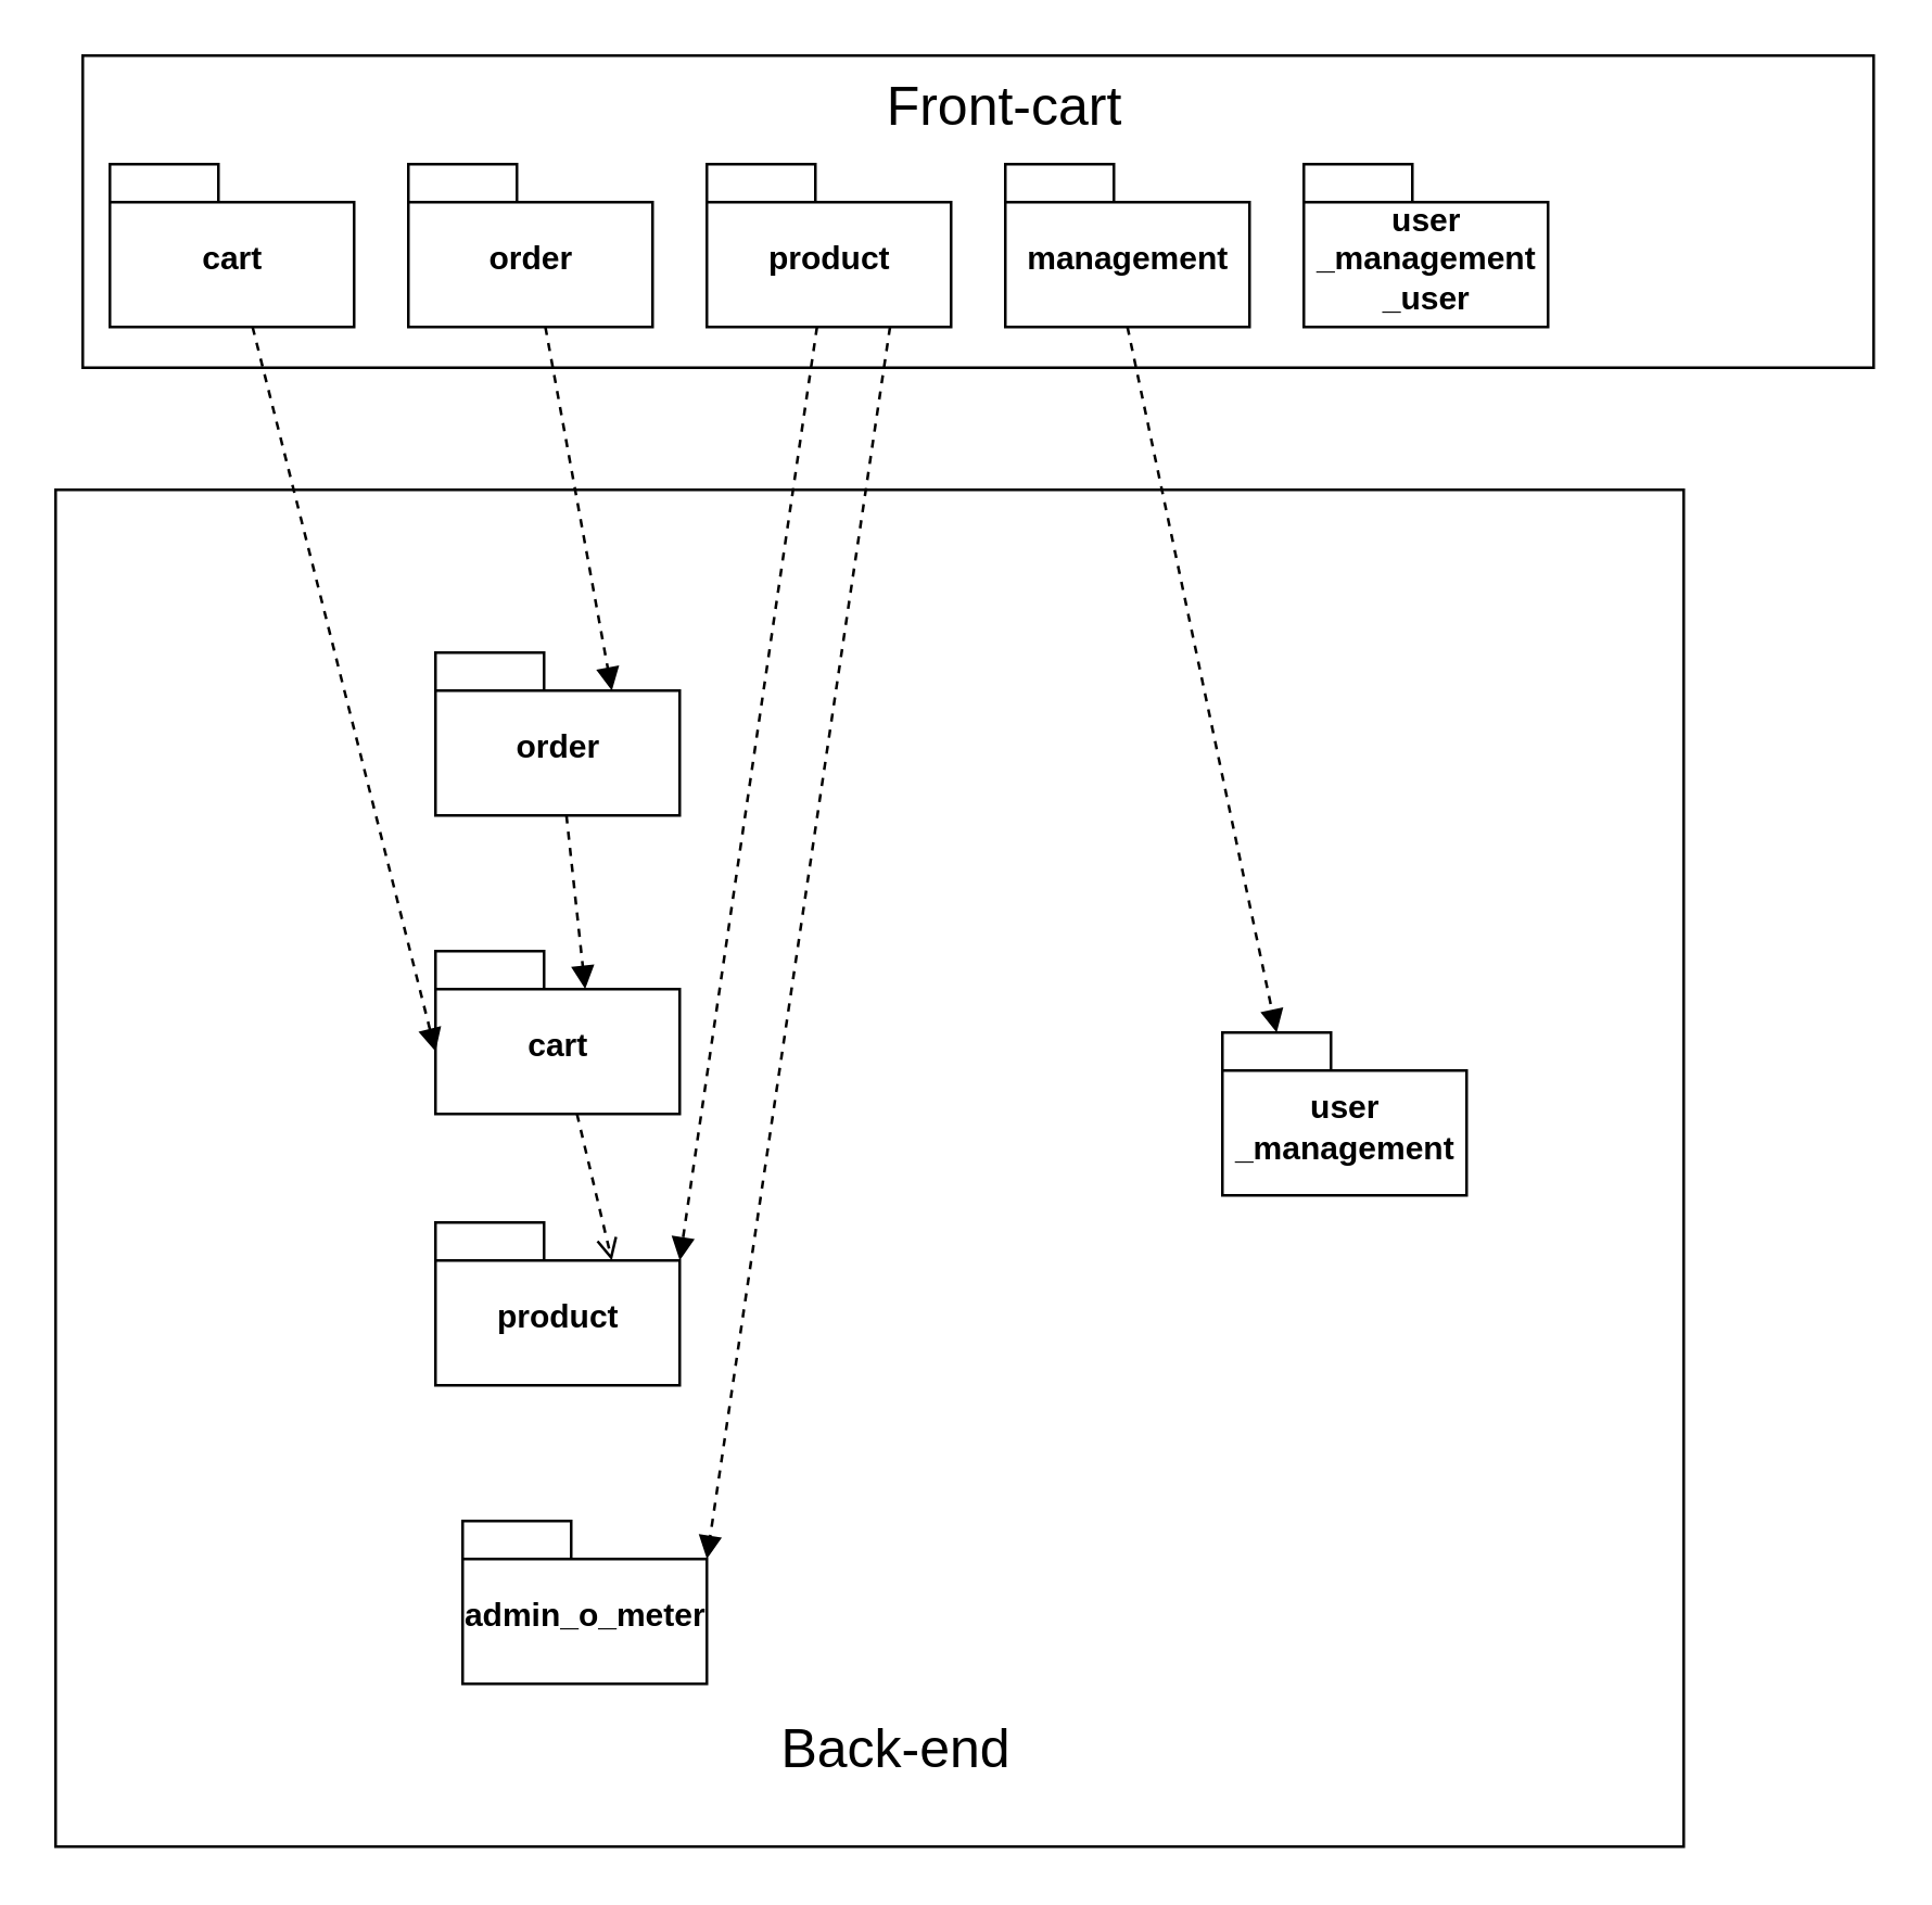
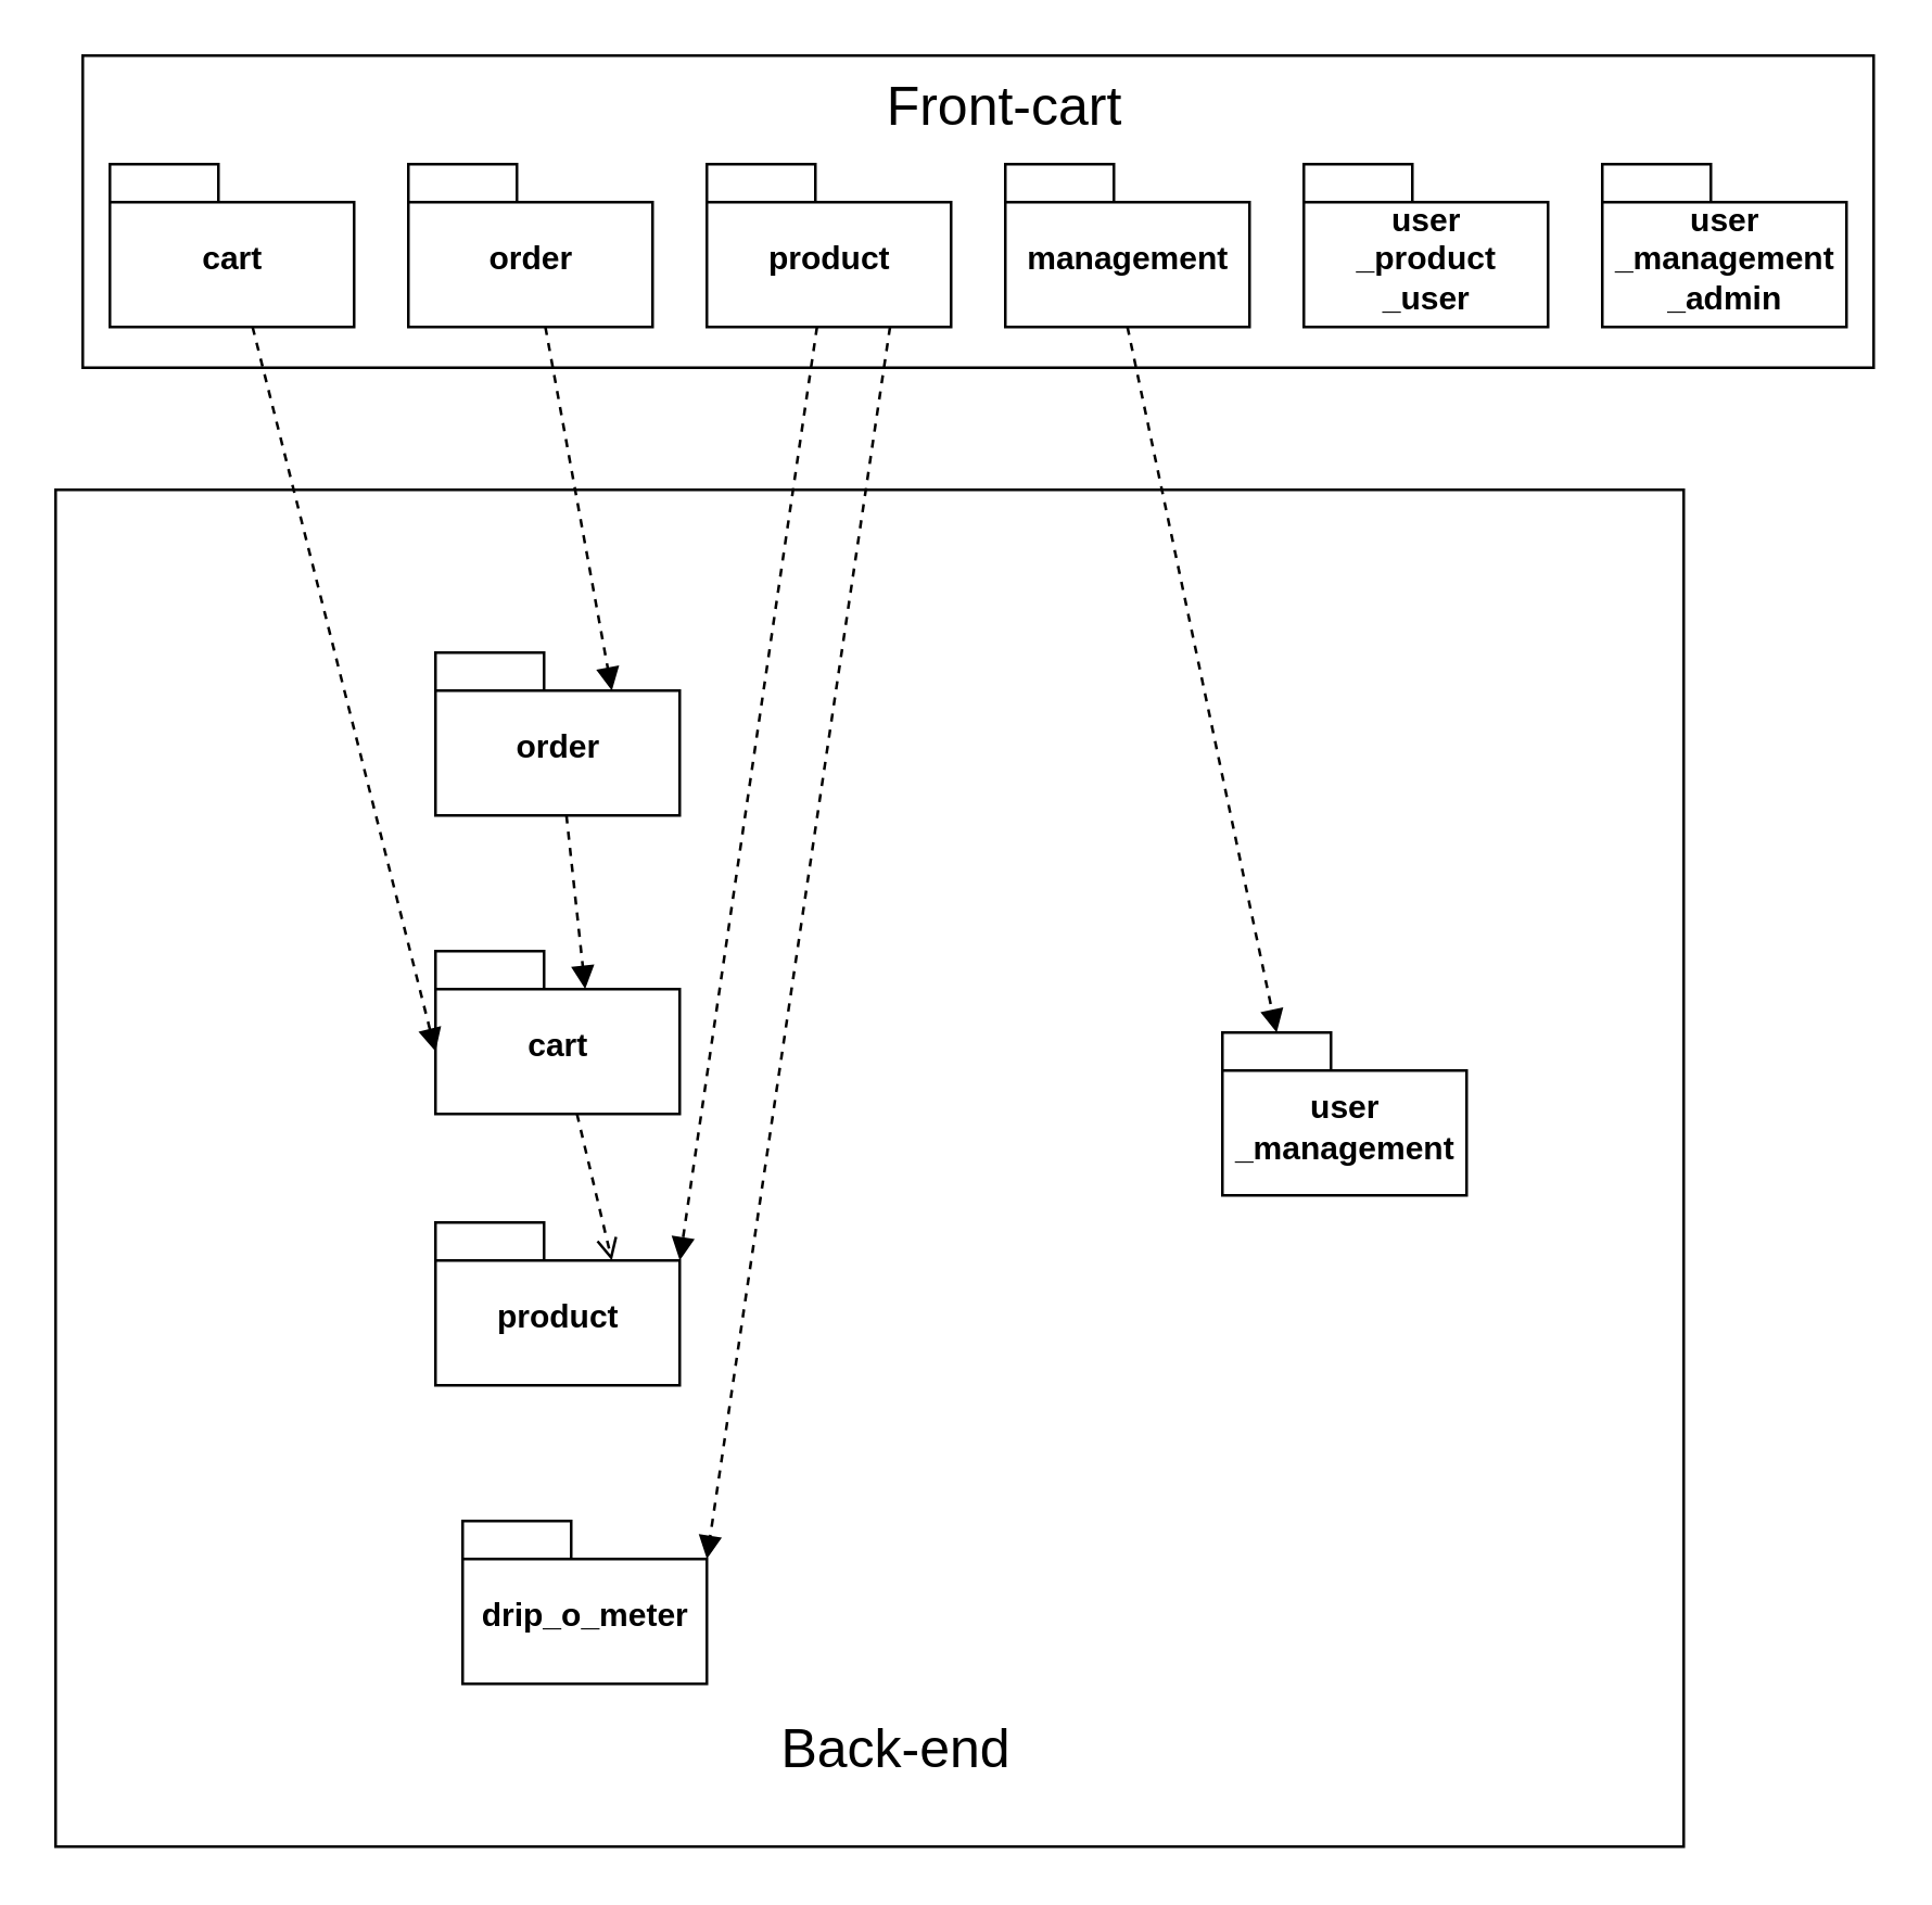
  <mxCell id="0" />
  <mxCell id="1" parent="0" />
  <mxCell id="2" value="Front-cart" style="shape=Package;align=left;spacingLeft=20;align=center;verticalAlign=top;fontSize=20;gradientColor=none;fillColor=default;" parent="1" vertex="1"><mxGeometry x="30" y="20" width="660" height="115" as="geometry" /></mxCell>
  <mxCell id="3" value="Back-end&#10;" style="shape=package;align=left;spacingLeft=20;align=center;verticalAlign=bottom;fontSize=20;" parent="1" vertex="1"><mxGeometry x="20" y="180" width="600" height="500" as="geometry" /></mxCell>
  <mxCell id="4" value="&lt;div&gt;user&lt;/div&gt;&lt;div&gt;_management&lt;/div&gt;" style="shape=folder;fontStyle=1;spacingTop=10;tabWidth=40;tabHeight=14;tabPosition=left;html=1;" parent="1" vertex="1"><mxGeometry x="450" y="380" width="90" height="60" as="geometry" /></mxCell>
  <mxCell id="5" value="" style="edgeStyle=none;rounded=0;orthogonalLoop=1;jettySize=auto;html=1;dashed=1;startArrow=none;startFill=0;endArrow=open;endFill=0;entryX=0;entryY=0;entryDx=65;entryDy=14;entryPerimeter=0;" parent="1" source="6" target="21" edge="1"><mxGeometry relative="1" as="geometry"><mxPoint y="474" as="targetPoint" x="130" /></mxGeometry></mxCell>
  <mxCell id="6" value="cart" style="shape=folder;fontStyle=1;spacingTop=10;tabWidth=40;tabHeight=14;tabPosition=left;html=1;" parent="1" vertex="1"><mxGeometry x="160" y="350" width="90" height="60" as="geometry" /></mxCell>
- <mxCell id="7" value="admin_o_meter" style="shape=folder;fontStyle=1;spacingTop=10;tabWidth=40;tabHeight=14;tabPosition=left;html=1;" parent="1" vertex="1"><mxGeometry x="170" y="560" width="90" height="60" as="geometry" /></mxCell>
+ <mxCell id="7" value="drip_o_meter" style="shape=folder;fontStyle=1;spacingTop=10;tabWidth=40;tabHeight=14;tabPosition=left;html=1;" parent="1" vertex="1"><mxGeometry x="170" y="560" width="90" height="60" as="geometry" /></mxCell>
  <mxCell id="8" value="" style="edgeStyle=none;rounded=0;orthogonalLoop=1;jettySize=auto;html=1;entryX=0.613;entryY=0.232;entryDx=0;entryDy=0;entryPerimeter=0;dashed=1;startArrow=none;startFill=0;endArrow=block;endFill=1;" parent="1" source="9" target="6" edge="1"><mxGeometry relative="1" as="geometry" /></mxCell>
  <mxCell id="9" value="order" style="shape=folder;fontStyle=1;spacingTop=10;tabWidth=40;tabHeight=14;tabPosition=left;html=1;" parent="1" vertex="1"><mxGeometry x="160" y="240" width="90" height="60" as="geometry" /></mxCell>
  <mxCell id="10" value="" style="edgeStyle=none;rounded=0;orthogonalLoop=1;jettySize=auto;html=1;entryX=0;entryY=0;entryDx=90;entryDy=14;entryPerimeter=0;startArrow=none;startFill=0;dashed=1;endArrow=block;endFill=1;exitX=0.75;exitY=1;exitDx=0;exitDy=0;exitPerimeter=0;" parent="1" source="16" target="7" edge="1"><mxGeometry relative="1" as="geometry"><mxPoint x="282.5" y="520" as="sourcePoint" /></mxGeometry></mxCell>
  <mxCell id="11" value="" style="edgeStyle=none;rounded=0;orthogonalLoop=1;jettySize=auto;html=1;entryX=0;entryY=0;entryDx=20;entryDy=0;dashed=1;fontSize=20;startArrow=none;startFill=0;endArrow=block;endFill=1;exitX=0.5;exitY=1;exitDx=0;exitDy=0;exitPerimeter=0;entryPerimeter=0;" parent="1" source="18" target="4" edge="1"><mxGeometry relative="1" as="geometry" /></mxCell>
  <mxCell id="12" value="" style="edgeStyle=none;rounded=0;orthogonalLoop=1;jettySize=auto;html=1;entryX=0;entryY=0;entryDx=0;entryDy=37;entryPerimeter=0;dashed=1;fontSize=11;startArrow=none;startFill=0;endArrow=block;endFill=1;" parent="1" source="13" target="6" edge="1"><mxGeometry relative="1" as="geometry" /></mxCell>
  <mxCell id="13" value="cart" style="shape=folder;fontStyle=1;spacingTop=10;tabWidth=40;tabHeight=14;tabPosition=left;html=1;" parent="1" vertex="1"><mxGeometry x="40" y="60" width="90" height="60" as="geometry" /></mxCell>
+ <mxCell id="14" value="&lt;div&gt;user&lt;/div&gt;&lt;div&gt;_management&lt;/div&gt;&lt;div&gt;_admin&lt;/div&gt;" style="shape=folder;fontStyle=1;spacingTop=10;tabWidth=40;tabHeight=14;tabPosition=left;html=1;" parent="1" vertex="1"><mxGeometry x="590" y="60" width="90" height="60" as="geometry" /></mxCell>
  <mxCell id="15" value="" style="edgeStyle=none;rounded=0;orthogonalLoop=1;jettySize=auto;html=1;entryX=0;entryY=0;entryDx=90;entryDy=14;entryPerimeter=0;dashed=1;fontSize=14;startArrow=none;startFill=0;endArrow=block;endFill=1;" parent="1" source="16" target="21" edge="1"><mxGeometry relative="1" as="geometry"><mxPoint x="315" y="474" as="targetPoint" /></mxGeometry></mxCell>
  <mxCell id="16" value="product" style="shape=folder;fontStyle=1;spacingTop=10;tabWidth=40;tabHeight=14;tabPosition=left;html=1;" parent="1" vertex="1"><mxGeometry x="260" y="60" width="90" height="60" as="geometry" /></mxCell>
- <mxCell id="17" value="&lt;div&gt;user&lt;/div&gt;&lt;div&gt;_management&lt;/div&gt;&lt;div&gt;_user&lt;br&gt;&lt;/div&gt;" style="shape=folder;fontStyle=1;spacingTop=10;tabWidth=40;tabHeight=14;tabPosition=left;html=1;" parent="1" vertex="1"><mxGeometry x="480" y="60" width="90" height="60" as="geometry" /></mxCell>
+ <mxCell id="17" value="&lt;div&gt;user&lt;/div&gt;&lt;div&gt;_product&lt;/div&gt;&lt;div&gt;_user&lt;br&gt;&lt;/div&gt;" style="shape=folder;fontStyle=1;spacingTop=10;tabWidth=40;tabHeight=14;tabPosition=left;html=1;" parent="1" vertex="1"><mxGeometry x="480" y="60" width="90" height="60" as="geometry" /></mxCell>
  <mxCell id="18" value="management" style="shape=folder;fontStyle=1;spacingTop=10;tabWidth=40;tabHeight=14;tabPosition=left;html=1;" parent="1" vertex="1"><mxGeometry x="370" y="60" width="90" height="60" as="geometry" /></mxCell>
  <mxCell id="19" style="edgeStyle=none;rounded=0;orthogonalLoop=1;jettySize=auto;html=1;entryX=0;entryY=0;entryDx=65;entryDy=14;entryPerimeter=0;dashed=1;fontSize=14;startArrow=none;startFill=0;endArrow=block;endFill=1;" parent="1" source="20" target="9" edge="1"><mxGeometry relative="1" as="geometry" /></mxCell>
  <mxCell id="20" value="&lt;div&gt;order&lt;/div&gt;" style="shape=folder;fontStyle=1;spacingTop=10;tabWidth=40;tabHeight=14;tabPosition=left;html=1;" parent="1" vertex="1"><mxGeometry x="150" y="60" width="90" height="60" as="geometry" /></mxCell>
  <mxCell id="21" value="product" style="shape=folder;fontStyle=1;spacingTop=10;tabWidth=40;tabHeight=14;tabPosition=left;html=1;" vertex="1" parent="1"><mxGeometry x="160" y="450" width="90" height="60" as="geometry" /></mxCell>
